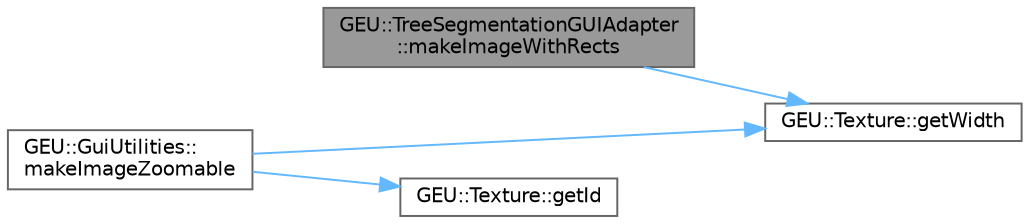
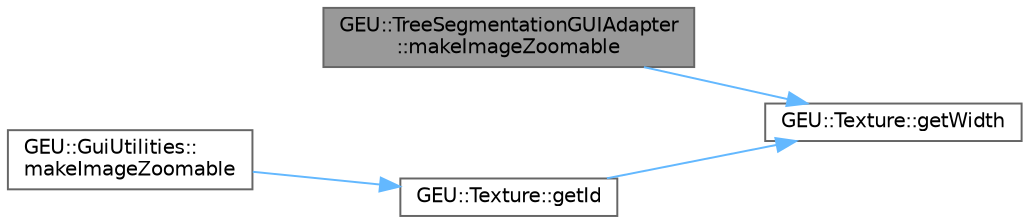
  digraph {
    rankdir=LR
    node [color=grey40 fillcolor=white fontname=Helvetica fontsize=10 shape=box style=filled]
    edge [color=steelblue1 fontname=Helvetica fontsize=10 labelfontname=Helvetica labelfontsize=10 style=solid]
-   n1 [color=gray40 fillcolor=grey60 fontcolor=black height=0.2 label="GEU::TreeSegmentationGUIAdapter\l::makeImageWithRects" width=0.4]
+   n1 [color=gray40 fillcolor=grey60 fontcolor=black height=0.2 label="GEU::TreeSegmentationGUIAdapter\l::makeImageZoomable" width=0.4]
    n2 [height=0.2 label="GEU::Texture::getWidth" width=0.4]
    n3 [height=0.2 label="GEU::GuiUtilities::\lmakeImageZoomable" width=0.4]
    n4 [height=0.2 label="GEU::Texture::getId" width=0.4]
    n1 -> n2
-   n3 -> n2
+   n4 -> n2
    n3 -> n4
  }
